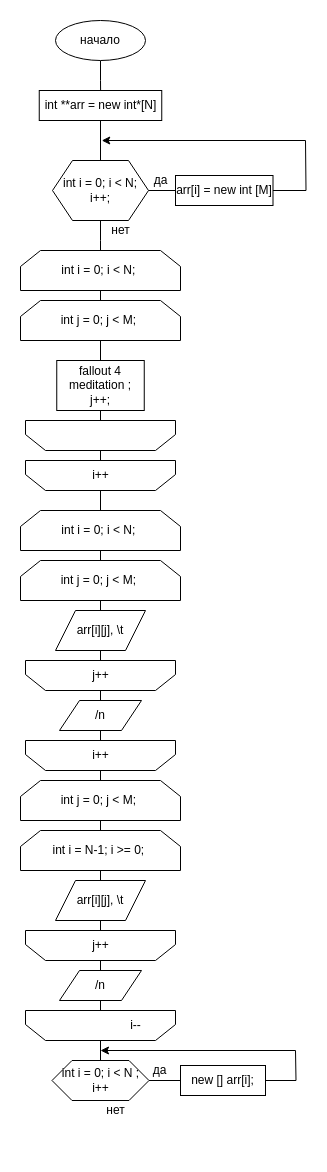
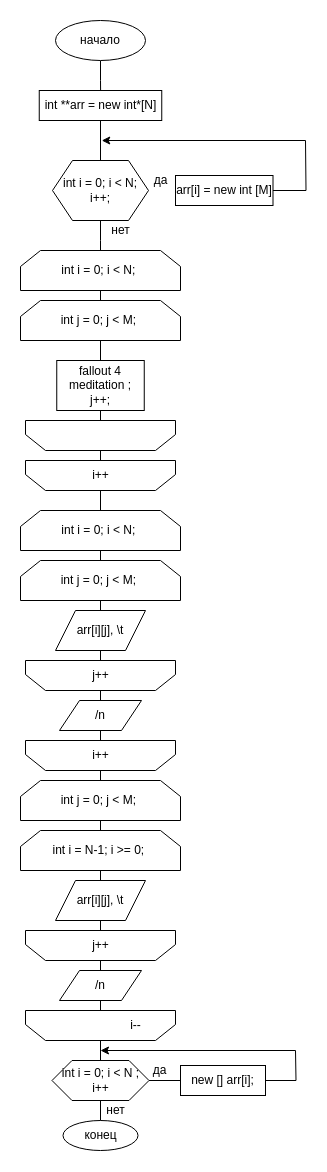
  <mxCell id="0" />
  <mxCell id="1" parent="0" />
  <mxCell id="2" value="" style="edgeStyle=orthogonalEdgeStyle;rounded=0;orthogonalLoop=1;jettySize=auto;html=1;endArrow=none;endFill=0;" edge="1" parent="1" source="3" target="5"><mxGeometry relative="1" as="geometry" /></mxCell>
  <mxCell id="3" value="начало" style="ellipse;whiteSpace=wrap;html=1;" vertex="1" parent="1"><mxGeometry x="55" y="20" width="90" height="40" as="geometry" /></mxCell>
  <mxCell id="4" style="edgeStyle=orthogonalEdgeStyle;rounded=0;orthogonalLoop=1;jettySize=auto;html=1;exitX=0.5;exitY=1;exitDx=0;exitDy=0;entryX=0.5;entryY=0;entryDx=0;entryDy=0;endArrow=none;endFill=0;" edge="1" parent="1" source="5" target="8"><mxGeometry relative="1" as="geometry" /></mxCell>
  <mxCell id="5" value="int **arr = new int*[N]" style="whiteSpace=wrap;html=1;" vertex="1" parent="1"><mxGeometry x="38.75" y="90" width="122.5" height="30" as="geometry" /></mxCell>
- <mxCell id="6" value="" style="edgeStyle=orthogonalEdgeStyle;rounded=0;orthogonalLoop=1;jettySize=auto;html=1;endArrow=none;endFill=0;" edge="1" parent="1" source="8" target="10"><mxGeometry relative="1" as="geometry" /></mxCell>
  <mxCell id="7" value="" style="edgeStyle=orthogonalEdgeStyle;rounded=0;orthogonalLoop=1;jettySize=auto;html=1;endArrow=none;endFill=0;" edge="1" parent="1" source="8"><mxGeometry relative="1" as="geometry"><mxPoint x="100" y="250" as="targetPoint" /></mxGeometry></mxCell>
  <mxCell id="8" value="int i = 0; i &amp;lt; N; i++;" style="shape=hexagon;perimeter=hexagonPerimeter2;whiteSpace=wrap;html=1;fixedSize=1;" vertex="1" parent="1"><mxGeometry x="52" y="160" width="96" height="60" as="geometry" /></mxCell>
  <mxCell id="9" style="edgeStyle=orthogonalEdgeStyle;rounded=0;orthogonalLoop=1;jettySize=auto;html=1;exitX=1;exitY=0.5;exitDx=0;exitDy=0;endArrow=none;endFill=0;" edge="1" parent="1" source="10"><mxGeometry relative="1" as="geometry"><mxPoint x="305" y="140" as="targetPoint" /></mxGeometry></mxCell>
  <mxCell id="10" value="arr[i] = new int [M]" style="whiteSpace=wrap;html=1;" vertex="1" parent="1"><mxGeometry x="175" y="175" width="97.5" height="30" as="geometry" /></mxCell>
  <mxCell id="11" value="да" style="text;html=1;align=center;verticalAlign=middle;resizable=0;points=[];autosize=1;" vertex="1" parent="1"><mxGeometry x="145" y="170" width="30" height="20" as="geometry" /></mxCell>
  <mxCell id="12" value="" style="endArrow=classic;html=1;" edge="1" parent="1"><mxGeometry width="50" height="50" relative="1" as="geometry"><mxPoint x="305" y="140" as="sourcePoint" /><mxPoint x="101.25" y="140" as="targetPoint" /></mxGeometry></mxCell>
  <mxCell id="13" value="" style="edgeStyle=orthogonalEdgeStyle;rounded=0;orthogonalLoop=1;jettySize=auto;html=1;endArrow=none;endFill=0;" edge="1" parent="1" source="14" target="17"><mxGeometry relative="1" as="geometry" /></mxCell>
  <mxCell id="14" value="int i = 0; i &amp;lt; N;&amp;nbsp;" style="shape=loopLimit;whiteSpace=wrap;html=1;" vertex="1" parent="1"><mxGeometry x="20" y="250" width="160" height="40" as="geometry" /></mxCell>
  <mxCell id="15" value="нет" style="text;html=1;align=center;verticalAlign=middle;resizable=0;points=[];autosize=1;" vertex="1" parent="1"><mxGeometry x="105" y="220" width="30" height="20" as="geometry" /></mxCell>
  <mxCell id="16" value="" style="edgeStyle=orthogonalEdgeStyle;rounded=0;orthogonalLoop=1;jettySize=auto;html=1;endArrow=none;endFill=0;" edge="1" parent="1" source="17" target="19"><mxGeometry relative="1" as="geometry" /></mxCell>
  <mxCell id="17" value="int j = 0; j &amp;lt; M;&amp;nbsp;" style="shape=loopLimit;whiteSpace=wrap;html=1;" vertex="1" parent="1"><mxGeometry x="20" y="300" width="160" height="40" as="geometry" /></mxCell>
  <mxCell id="18" style="edgeStyle=orthogonalEdgeStyle;rounded=0;orthogonalLoop=1;jettySize=auto;html=1;exitX=0.5;exitY=1;exitDx=0;exitDy=0;entryX=0.5;entryY=1;entryDx=0;entryDy=0;endArrow=none;endFill=0;" edge="1" parent="1" source="19" target="21"><mxGeometry relative="1" as="geometry" /></mxCell>
  <mxCell id="19" value="fallout 4 meditation ;&lt;br&gt;j++;" style="whiteSpace=wrap;html=1;" vertex="1" parent="1"><mxGeometry x="56.25" y="360" width="87.5" height="50" as="geometry" /></mxCell>
  <mxCell id="20" value="" style="edgeStyle=orthogonalEdgeStyle;rounded=0;orthogonalLoop=1;jettySize=auto;html=1;endArrow=none;endFill=0;" edge="1" parent="1" source="21" target="23"><mxGeometry relative="1" as="geometry" /></mxCell>
  <mxCell id="21" value="" style="shape=loopLimit;whiteSpace=wrap;html=1;rotation=-180;" vertex="1" parent="1"><mxGeometry x="25" y="420" width="150" height="30" as="geometry" /></mxCell>
  <mxCell id="22" style="edgeStyle=orthogonalEdgeStyle;rounded=0;orthogonalLoop=1;jettySize=auto;html=1;exitX=0.5;exitY=0;exitDx=0;exitDy=0;entryX=0.5;entryY=0;entryDx=0;entryDy=0;endArrow=none;endFill=0;" edge="1" parent="1" source="23" target="26"><mxGeometry relative="1" as="geometry" /></mxCell>
  <mxCell id="23" value="" style="shape=loopLimit;whiteSpace=wrap;html=1;rotation=-180;" vertex="1" parent="1"><mxGeometry x="25" y="460" width="150" height="30" as="geometry" /></mxCell>
  <mxCell id="24" value="i++" style="text;html=1;align=center;verticalAlign=middle;resizable=0;points=[];autosize=1;" vertex="1" parent="1"><mxGeometry x="85" y="465" width="30" height="20" as="geometry" /></mxCell>
  <mxCell id="25" value="" style="edgeStyle=orthogonalEdgeStyle;rounded=0;orthogonalLoop=1;jettySize=auto;html=1;endArrow=none;endFill=0;" edge="1" parent="1" source="26" target="28"><mxGeometry relative="1" as="geometry" /></mxCell>
  <mxCell id="26" value="int i = 0; i &amp;lt; N;&amp;nbsp;" style="shape=loopLimit;whiteSpace=wrap;html=1;" vertex="1" parent="1"><mxGeometry x="20" y="510" width="160" height="40" as="geometry" /></mxCell>
  <mxCell id="27" style="edgeStyle=orthogonalEdgeStyle;rounded=0;orthogonalLoop=1;jettySize=auto;html=1;exitX=0.5;exitY=1;exitDx=0;exitDy=0;entryX=0.5;entryY=0;entryDx=0;entryDy=0;endArrow=none;endFill=0;" edge="1" parent="1" source="28" target="35"><mxGeometry relative="1" as="geometry" /></mxCell>
  <mxCell id="28" value="int j = 0; j &amp;lt; M;&amp;nbsp;" style="shape=loopLimit;whiteSpace=wrap;html=1;" vertex="1" parent="1"><mxGeometry x="20" y="560" width="160" height="40" as="geometry" /></mxCell>
  <mxCell id="29" style="edgeStyle=orthogonalEdgeStyle;rounded=0;orthogonalLoop=1;jettySize=auto;html=1;exitX=0.5;exitY=1;exitDx=0;exitDy=0;entryX=0.5;entryY=1;entryDx=0;entryDy=0;endArrow=none;endFill=0;" edge="1" parent="1" target="31"><mxGeometry relative="1" as="geometry"><mxPoint x="100" y="670" as="sourcePoint" /></mxGeometry></mxCell>
  <mxCell id="30" style="edgeStyle=orthogonalEdgeStyle;rounded=0;orthogonalLoop=1;jettySize=auto;html=1;exitX=0.5;exitY=0;exitDx=0;exitDy=0;entryX=0.5;entryY=0;entryDx=0;entryDy=0;endArrow=none;endFill=0;" edge="1" parent="1" source="31" target="37"><mxGeometry relative="1" as="geometry" /></mxCell>
  <mxCell id="31" value="" style="shape=loopLimit;whiteSpace=wrap;html=1;rotation=-180;" vertex="1" parent="1"><mxGeometry x="25" y="660" width="150" height="30" as="geometry" /></mxCell>
  <mxCell id="32" style="edgeStyle=orthogonalEdgeStyle;rounded=0;orthogonalLoop=1;jettySize=auto;html=1;exitX=0.5;exitY=0;exitDx=0;exitDy=0;entryX=0.5;entryY=0;entryDx=0;entryDy=0;endArrow=none;endFill=0;" edge="1" parent="1" source="33" target="41"><mxGeometry relative="1" as="geometry" /></mxCell>
  <mxCell id="33" value="" style="shape=loopLimit;whiteSpace=wrap;html=1;rotation=-180;" vertex="1" parent="1"><mxGeometry x="25" y="740" width="150" height="30" as="geometry" /></mxCell>
  <mxCell id="34" style="edgeStyle=orthogonalEdgeStyle;rounded=0;orthogonalLoop=1;jettySize=auto;html=1;exitX=0.5;exitY=1;exitDx=0;exitDy=0;entryX=0.5;entryY=1;entryDx=0;entryDy=0;endArrow=none;endFill=0;" edge="1" parent="1" source="35" target="31"><mxGeometry relative="1" as="geometry" /></mxCell>
  <mxCell id="35" value="arr[i][j], \t" style="shape=parallelogram;perimeter=parallelogramPerimeter;whiteSpace=wrap;html=1;fixedSize=1;" vertex="1" parent="1"><mxGeometry x="55" y="610" width="90" height="40" as="geometry" /></mxCell>
  <mxCell id="36" style="edgeStyle=orthogonalEdgeStyle;rounded=0;orthogonalLoop=1;jettySize=auto;html=1;exitX=0.5;exitY=1;exitDx=0;exitDy=0;entryX=0.5;entryY=1;entryDx=0;entryDy=0;endArrow=none;endFill=0;" edge="1" parent="1" source="37" target="33"><mxGeometry relative="1" as="geometry" /></mxCell>
  <mxCell id="37" value="/n" style="shape=parallelogram;perimeter=parallelogramPerimeter;whiteSpace=wrap;html=1;fixedSize=1;" vertex="1" parent="1"><mxGeometry x="59" y="700" width="82" height="30" as="geometry" /></mxCell>
  <mxCell id="38" value="j++" style="text;html=1;align=center;verticalAlign=middle;resizable=0;points=[];autosize=1;" vertex="1" parent="1"><mxGeometry x="85" y="665" width="30" height="20" as="geometry" /></mxCell>
  <mxCell id="39" value="i++" style="text;html=1;align=center;verticalAlign=middle;resizable=0;points=[];autosize=1;" vertex="1" parent="1"><mxGeometry x="85" y="745" width="30" height="20" as="geometry" /></mxCell>
  <mxCell id="40" value="" style="edgeStyle=orthogonalEdgeStyle;rounded=0;orthogonalLoop=1;jettySize=auto;html=1;endArrow=none;endFill=0;" edge="1" parent="1" source="41" target="43"><mxGeometry relative="1" as="geometry" /></mxCell>
  <mxCell id="41" value="int j = 0; j &amp;lt; M;&amp;nbsp;" style="shape=loopLimit;whiteSpace=wrap;html=1;" vertex="1" parent="1"><mxGeometry x="20" y="780" width="160" height="40" as="geometry" /></mxCell>
  <mxCell id="42" style="edgeStyle=orthogonalEdgeStyle;rounded=0;orthogonalLoop=1;jettySize=auto;html=1;exitX=0.5;exitY=1;exitDx=0;exitDy=0;entryX=0.5;entryY=0;entryDx=0;entryDy=0;endArrow=none;endFill=0;" edge="1" parent="1" source="43" target="50"><mxGeometry relative="1" as="geometry" /></mxCell>
  <mxCell id="43" value="int i = N-1; i &amp;gt;= 0;&amp;nbsp;" style="shape=loopLimit;whiteSpace=wrap;html=1;" vertex="1" parent="1"><mxGeometry x="20" y="830" width="160" height="40" as="geometry" /></mxCell>
  <mxCell id="44" style="edgeStyle=orthogonalEdgeStyle;rounded=0;orthogonalLoop=1;jettySize=auto;html=1;exitX=0.5;exitY=1;exitDx=0;exitDy=0;entryX=0.5;entryY=1;entryDx=0;entryDy=0;endArrow=none;endFill=0;" edge="1" parent="1" target="46"><mxGeometry relative="1" as="geometry"><mxPoint x="100" y="940" as="sourcePoint" /></mxGeometry></mxCell>
  <mxCell id="45" style="edgeStyle=orthogonalEdgeStyle;rounded=0;orthogonalLoop=1;jettySize=auto;html=1;exitX=0.5;exitY=0;exitDx=0;exitDy=0;entryX=0.5;entryY=0;entryDx=0;entryDy=0;endArrow=none;endFill=0;" edge="1" parent="1" source="46" target="52"><mxGeometry relative="1" as="geometry" /></mxCell>
  <mxCell id="46" value="" style="shape=loopLimit;whiteSpace=wrap;html=1;rotation=-180;" vertex="1" parent="1"><mxGeometry x="25" y="930" width="150" height="30" as="geometry" /></mxCell>
  <mxCell id="47" style="edgeStyle=orthogonalEdgeStyle;rounded=0;orthogonalLoop=1;jettySize=auto;html=1;exitX=0.5;exitY=0;exitDx=0;exitDy=0;entryX=0.5;entryY=0;entryDx=0;entryDy=0;endArrow=none;endFill=0;" edge="1" parent="1" source="48" target="57"><mxGeometry relative="1" as="geometry" /></mxCell>
  <mxCell id="48" value="" style="shape=loopLimit;whiteSpace=wrap;html=1;rotation=-180;" vertex="1" parent="1"><mxGeometry x="25" y="1010" width="150" height="30" as="geometry" /></mxCell>
  <mxCell id="49" style="edgeStyle=orthogonalEdgeStyle;rounded=0;orthogonalLoop=1;jettySize=auto;html=1;exitX=0.5;exitY=1;exitDx=0;exitDy=0;entryX=0.5;entryY=1;entryDx=0;entryDy=0;endArrow=none;endFill=0;" edge="1" parent="1" source="50" target="46"><mxGeometry relative="1" as="geometry" /></mxCell>
  <mxCell id="50" value="arr[i][j], \t" style="shape=parallelogram;perimeter=parallelogramPerimeter;whiteSpace=wrap;html=1;fixedSize=1;" vertex="1" parent="1"><mxGeometry x="55" y="880" width="90" height="40" as="geometry" /></mxCell>
  <mxCell id="51" style="edgeStyle=orthogonalEdgeStyle;rounded=0;orthogonalLoop=1;jettySize=auto;html=1;exitX=0.5;exitY=1;exitDx=0;exitDy=0;entryX=0.5;entryY=1;entryDx=0;entryDy=0;endArrow=none;endFill=0;" edge="1" parent="1" source="52" target="48"><mxGeometry relative="1" as="geometry" /></mxCell>
  <mxCell id="52" value="/n" style="shape=parallelogram;perimeter=parallelogramPerimeter;whiteSpace=wrap;html=1;fixedSize=1;" vertex="1" parent="1"><mxGeometry x="59" y="970" width="82" height="30" as="geometry" /></mxCell>
  <mxCell id="53" value="j++" style="text;html=1;align=center;verticalAlign=middle;resizable=0;points=[];autosize=1;" vertex="1" parent="1"><mxGeometry x="85" y="935" width="30" height="20" as="geometry" /></mxCell>
  <mxCell id="54" value="i--" style="text;html=1;align=center;verticalAlign=middle;resizable=0;points=[];autosize=1;" vertex="1" parent="1"><mxGeometry x="120" y="1015" width="30" height="20" as="geometry" /></mxCell>
  <mxCell id="55" value="" style="edgeStyle=orthogonalEdgeStyle;rounded=0;orthogonalLoop=1;jettySize=auto;html=1;endArrow=none;endFill=0;" edge="1" parent="1" source="57" target="59"><mxGeometry relative="1" as="geometry" /></mxCell>
+ <mxCell id="56" value="" style="edgeStyle=orthogonalEdgeStyle;rounded=0;orthogonalLoop=1;jettySize=auto;html=1;endArrow=none;endFill=0;" edge="1" parent="1" source="57" target="62"><mxGeometry relative="1" as="geometry" /></mxCell>
  <mxCell id="57" value="int i = 0; i &amp;lt; N ; i++" style="shape=hexagon;perimeter=hexagonPerimeter2;whiteSpace=wrap;html=1;fixedSize=1;" vertex="1" parent="1"><mxGeometry x="51.5" y="1060" width="97" height="40" as="geometry" /></mxCell>
  <mxCell id="58" style="edgeStyle=orthogonalEdgeStyle;rounded=0;orthogonalLoop=1;jettySize=auto;html=1;exitX=1;exitY=0.5;exitDx=0;exitDy=0;endArrow=none;endFill=0;" edge="1" parent="1" source="59"><mxGeometry relative="1" as="geometry"><mxPoint x="295" y="1050" as="targetPoint" /></mxGeometry></mxCell>
  <mxCell id="59" value="new [] arr[i];" style="whiteSpace=wrap;html=1;" vertex="1" parent="1"><mxGeometry x="180" y="1065" width="85" height="30" as="geometry" /></mxCell>
  <mxCell id="60" value="" style="endArrow=classic;html=1;" edge="1" parent="1"><mxGeometry width="50" height="50" relative="1" as="geometry"><mxPoint x="295" y="1050" as="sourcePoint" /><mxPoint x="100" y="1050" as="targetPoint" /></mxGeometry></mxCell>
  <mxCell id="61" value="да" style="text;html=1;align=center;verticalAlign=middle;resizable=0;points=[];autosize=1;" vertex="1" parent="1"><mxGeometry x="143.75" y="1060" width="30" height="20" as="geometry" /></mxCell>
+ <mxCell id="62" value="конец" style="ellipse;whiteSpace=wrap;html=1;" vertex="1" parent="1"><mxGeometry x="62.5" y="1120" width="75" height="30" as="geometry" /></mxCell>
  <mxCell id="63" value="нет" style="text;html=1;align=center;verticalAlign=middle;resizable=0;points=[];autosize=1;" vertex="1" parent="1"><mxGeometry x="100" y="1100" width="30" height="20" as="geometry" /></mxCell>
